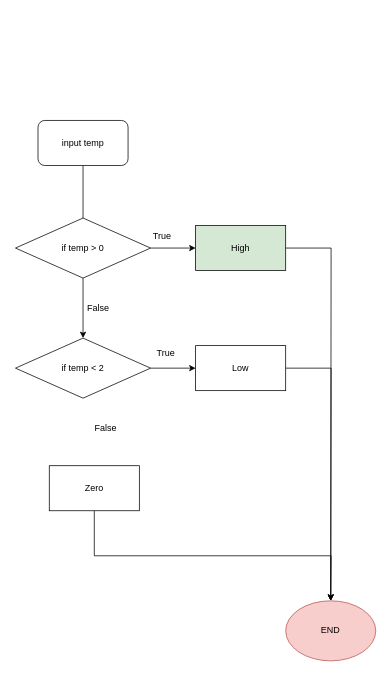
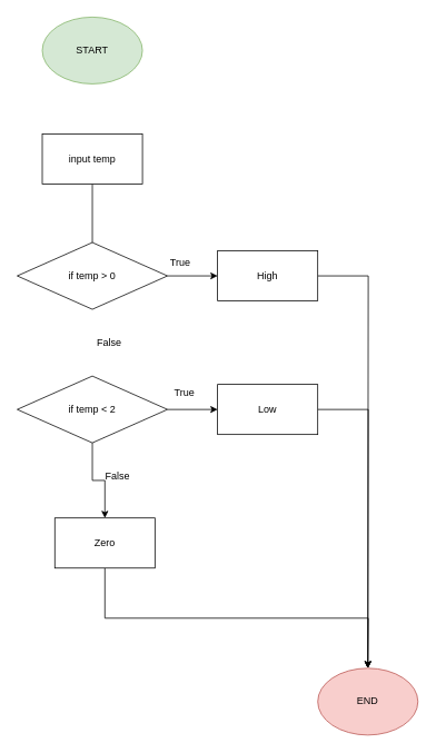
  <mxCell id="0" />
  <mxCell id="1" parent="0" />
+ <mxCell id="2" value="START" style="ellipse;whiteSpace=wrap;html=1;fillColor=#d5e8d4;strokeColor=#82b366;" vertex="1" parent="1"><mxGeometry x="50" width="120" height="80" as="geometry" y="20" /></mxCell>
  <mxCell id="3" value="" style="edgeStyle=orthogonalEdgeStyle;rounded=0;orthogonalLoop=1;jettySize=auto;html=1;endArrow=none;" edge="1" parent="1" source="4" target="7"><mxGeometry relative="1" as="geometry" /></mxCell>
- <mxCell id="4" value="input temp" style="whiteSpace=wrap;html=1;rounded=1;" vertex="1" parent="1"><mxGeometry x="50" y="160" width="120" height="60" as="geometry" /></mxCell>
+ <mxCell id="4" value="input temp" style="rounded=0;whiteSpace=wrap;html=1;" vertex="1" parent="1"><mxGeometry x="50" y="160" width="120" height="60" as="geometry" /></mxCell>
  <mxCell id="5" value="" style="edgeStyle=orthogonalEdgeStyle;rounded=0;orthogonalLoop=1;jettySize=auto;html=1;" edge="1" parent="1" source="7"><mxGeometry relative="1" as="geometry"><mxPoint x="260" y="330" as="targetPoint" /><Array as="points"><mxPoint x="250" y="330" /><mxPoint x="250" y="330" /></Array></mxGeometry></mxCell>
- <mxCell id="6" value="" style="edgeStyle=orthogonalEdgeStyle;rounded=0;orthogonalLoop=1;jettySize=auto;html=1;" edge="1" parent="1" source="7" target="13"><mxGeometry relative="1" as="geometry" /></mxCell>
  <mxCell id="7" value="if temp &amp;gt; 0" style="rhombus;whiteSpace=wrap;html=1;rounded=0;" vertex="1" parent="1"><mxGeometry x="20" y="290" width="180" height="80" as="geometry" /></mxCell>
  <mxCell id="8" style="edgeStyle=orthogonalEdgeStyle;rounded=0;orthogonalLoop=1;jettySize=auto;html=1;exitX=1;exitY=0.5;exitDx=0;exitDy=0;" edge="1" parent="1" source="9"><mxGeometry relative="1" as="geometry"><mxPoint x="440" y="800" as="targetPoint" /></mxGeometry></mxCell>
- <mxCell id="9" value="High" style="whiteSpace=wrap;html=1;rounded=0;fillColor=#d5e8d4;" vertex="1" parent="1"><mxGeometry x="260" y="300" width="120" height="60" as="geometry" /></mxCell>
+ <mxCell id="9" value="High" style="whiteSpace=wrap;html=1;rounded=0;" vertex="1" parent="1"><mxGeometry x="260" y="300" width="120" height="60" as="geometry" /></mxCell>
  <mxCell id="10" value="True" style="text;html=1;align=center;verticalAlign=middle;resizable=0;points=[];autosize=1;strokeColor=none;fillColor=none;" vertex="1" parent="1"><mxGeometry x="190" y="300" width="50" height="30" as="geometry" /></mxCell>
  <mxCell id="11" value="" style="edgeStyle=orthogonalEdgeStyle;rounded=0;orthogonalLoop=1;jettySize=auto;html=1;" edge="1" parent="1" source="13"><mxGeometry relative="1" as="geometry"><mxPoint x="260" y="490" as="targetPoint" /><Array as="points"><mxPoint x="260" y="490" /><mxPoint x="260" y="490" /></Array></mxGeometry></mxCell>
+ <mxCell id="12" value="" style="edgeStyle=orthogonalEdgeStyle;rounded=0;orthogonalLoop=1;jettySize=auto;html=1;" edge="1" parent="1" source="13" target="19"><mxGeometry relative="1" as="geometry" /></mxCell>
  <mxCell id="13" value="if temp &amp;lt; 2" style="rhombus;whiteSpace=wrap;html=1;rounded=0;" vertex="1" parent="1"><mxGeometry x="20" y="450" width="180" height="80" as="geometry" /></mxCell>
  <mxCell id="14" value="False" style="text;html=1;align=center;verticalAlign=middle;resizable=0;points=[];autosize=1;strokeColor=none;fillColor=none;" vertex="1" parent="1"><mxGeometry x="105" y="395" width="50" height="30" as="geometry" /></mxCell>
  <mxCell id="15" style="edgeStyle=orthogonalEdgeStyle;rounded=0;orthogonalLoop=1;jettySize=auto;html=1;exitX=1;exitY=0.5;exitDx=0;exitDy=0;" edge="1" parent="1" source="16"><mxGeometry relative="1" as="geometry"><mxPoint x="440" y="800" as="targetPoint" /></mxGeometry></mxCell>
  <mxCell id="16" value="Low" style="whiteSpace=wrap;html=1;rounded=0;" vertex="1" parent="1"><mxGeometry x="260" y="460" width="120" height="60" as="geometry" /></mxCell>
  <mxCell id="17" value="True" style="text;html=1;align=center;verticalAlign=middle;resizable=0;points=[];autosize=1;strokeColor=none;fillColor=none;" vertex="1" parent="1"><mxGeometry x="195" y="455" width="50" height="30" as="geometry" /></mxCell>
  <mxCell id="18" style="edgeStyle=orthogonalEdgeStyle;rounded=0;orthogonalLoop=1;jettySize=auto;html=1;exitX=0.5;exitY=1;exitDx=0;exitDy=0;" edge="1" parent="1" source="19"><mxGeometry relative="1" as="geometry"><mxPoint x="440" y="800" as="targetPoint" /></mxGeometry></mxCell>
  <mxCell id="19" value="Zero" style="whiteSpace=wrap;html=1;rounded=0;" vertex="1" parent="1"><mxGeometry x="65" y="620" width="120" height="60" as="geometry" /></mxCell>
  <mxCell id="20" value="False" style="text;html=1;align=center;verticalAlign=middle;resizable=0;points=[];autosize=1;strokeColor=none;fillColor=none;" vertex="1" parent="1"><mxGeometry x="115" y="555" width="50" height="30" as="geometry" /></mxCell>
  <mxCell id="21" value="END" style="ellipse;whiteSpace=wrap;html=1;fillColor=#f8cecc;strokeColor=#b85450;" vertex="1" parent="1"><mxGeometry x="380" y="800" width="120" height="80" as="geometry" /></mxCell>
